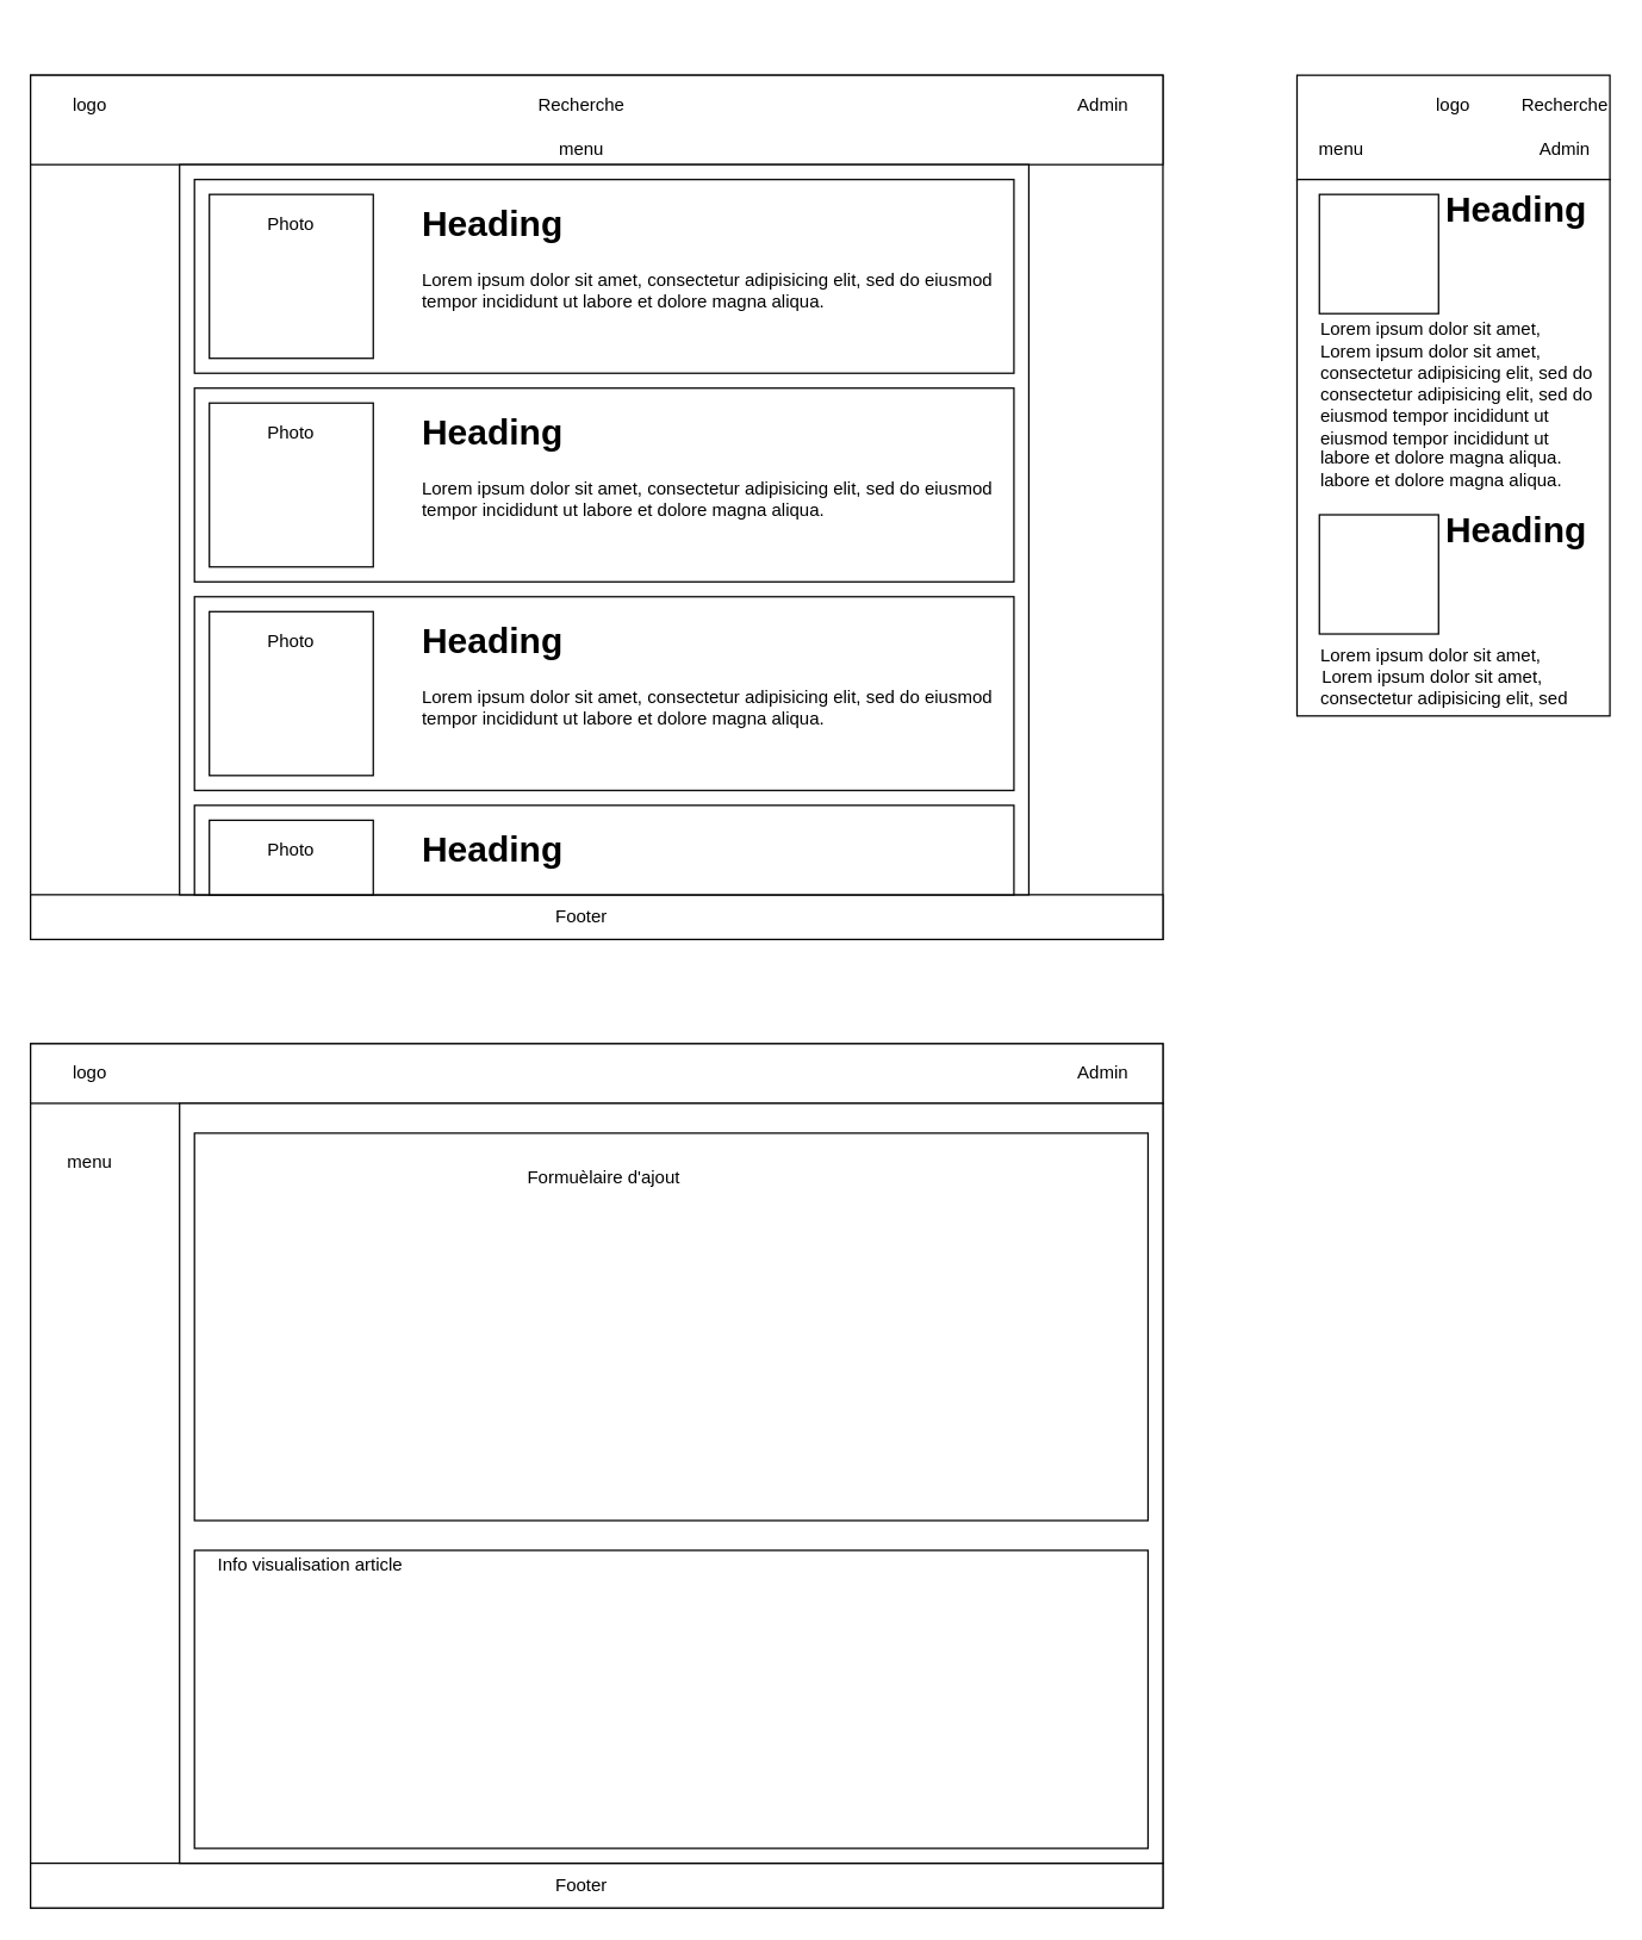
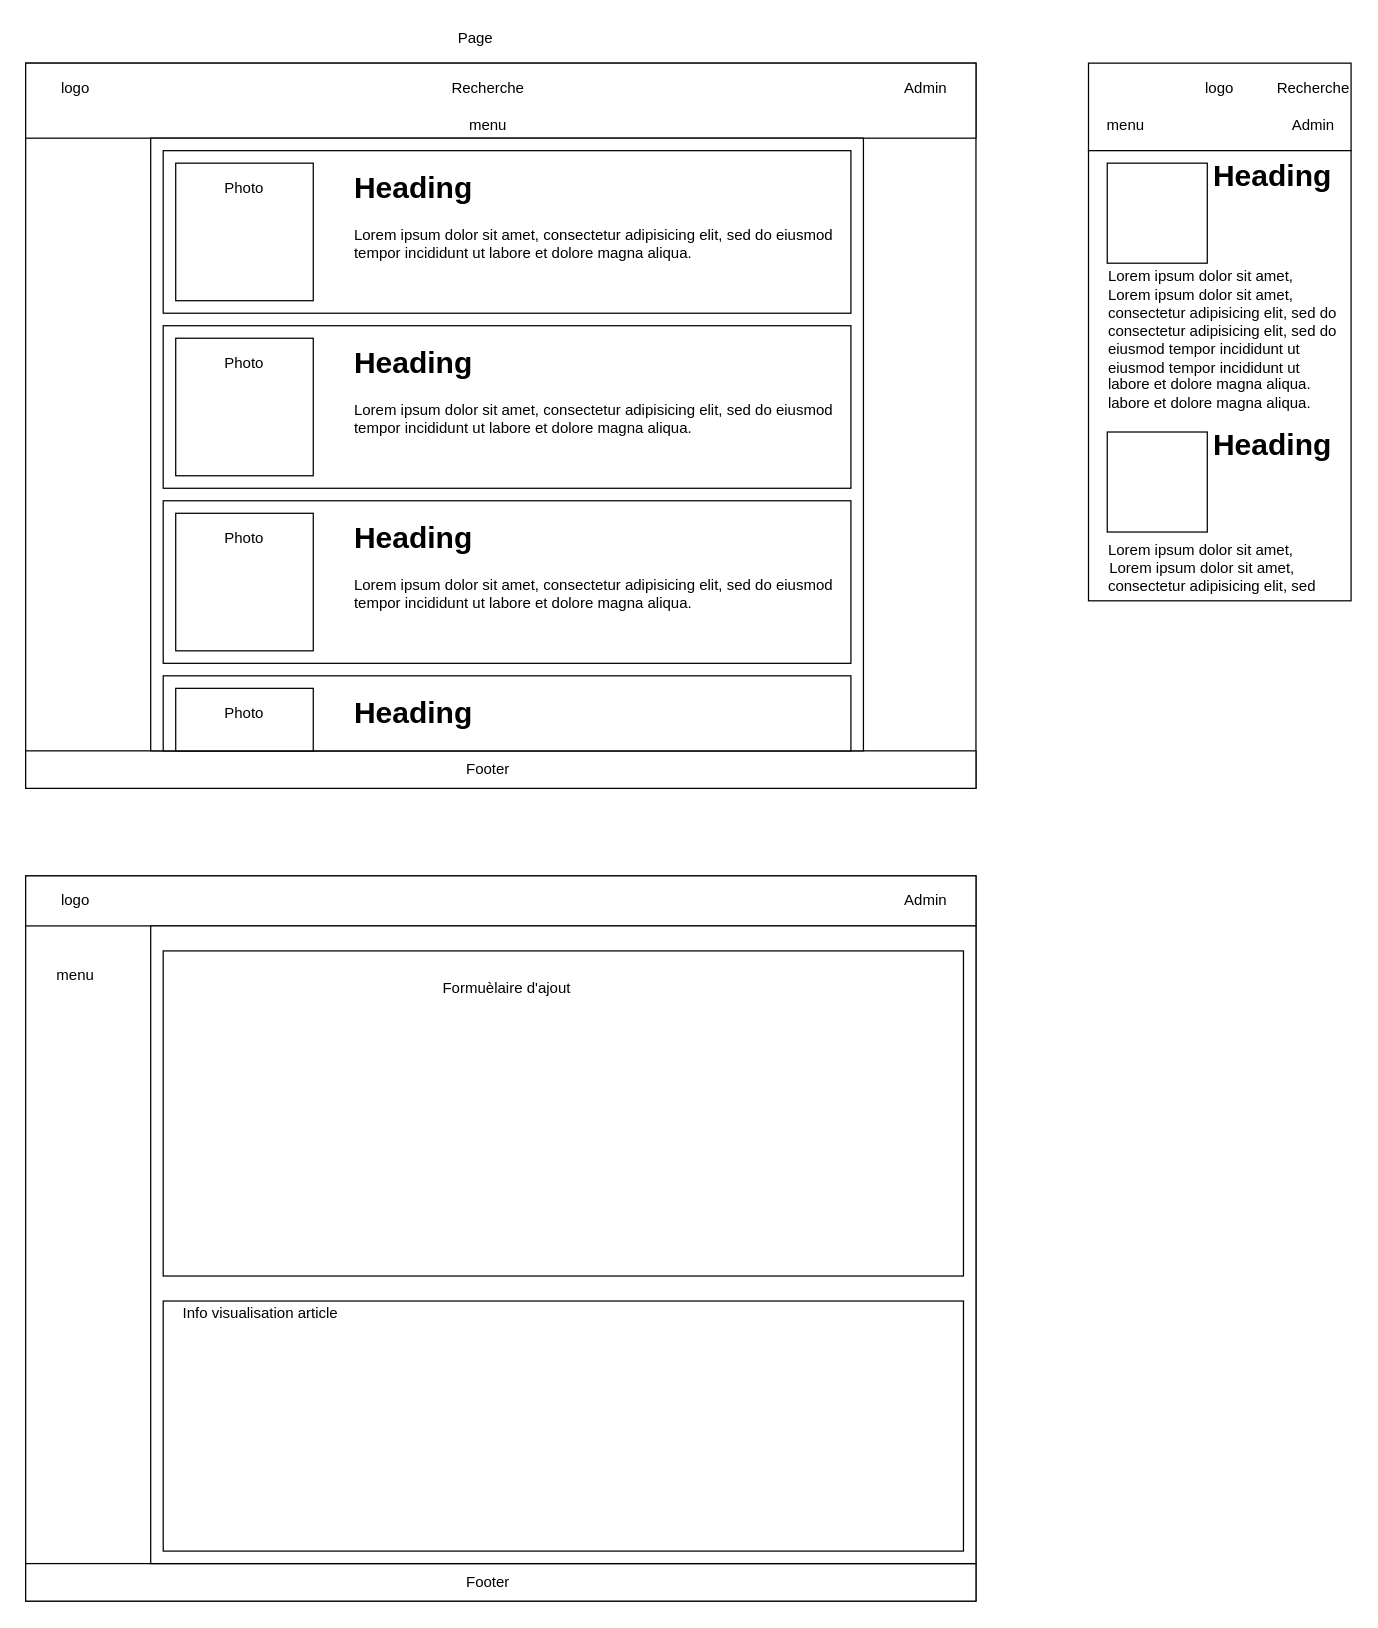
  <mxCell id="0" />
  <mxCell id="1" parent="0" />
  <mxCell id="2" value="" style="rounded=0;whiteSpace=wrap;html=1;" vertex="1" parent="1"><mxGeometry x="20" y="50" width="760" height="580" as="geometry" /></mxCell>
  <mxCell id="3" value="" style="rounded=0;whiteSpace=wrap;html=1;" vertex="1" parent="1"><mxGeometry x="20" y="600" width="760" height="30" as="geometry" /></mxCell>
  <mxCell id="4" value="" style="rounded=0;whiteSpace=wrap;html=1;" vertex="1" parent="1"><mxGeometry x="20" y="50" width="760" height="60" as="geometry" /></mxCell>
  <mxCell id="5" value="" style="rounded=0;whiteSpace=wrap;html=1;" vertex="1" parent="1"><mxGeometry x="120" y="110" width="570" height="490" as="geometry" /></mxCell>
  <mxCell id="6" value="" style="rounded=0;whiteSpace=wrap;html=1;" vertex="1" parent="1"><mxGeometry x="130" y="120" width="550" height="130" as="geometry" /></mxCell>
  <mxCell id="7" value="&lt;h1&gt;Heading&lt;/h1&gt;&lt;p&gt;Lorem ipsum dolor sit amet, consectetur adipisicing elit, sed do eiusmod tempor incididunt ut labore et dolore magna aliqua.&lt;/p&gt;" style="text;html=1;strokeColor=none;fillColor=none;spacing=5;spacingTop=-20;whiteSpace=wrap;overflow=hidden;rounded=0;" vertex="1" parent="1"><mxGeometry x="278" y="130" width="402" height="120" as="geometry" /></mxCell>
  <mxCell id="8" value="" style="whiteSpace=wrap;html=1;aspect=fixed;" vertex="1" parent="1"><mxGeometry x="140" y="130" width="110" height="110" as="geometry" /></mxCell>
  <mxCell id="9" value="menu" style="text;html=1;strokeColor=none;fillColor=none;align=center;verticalAlign=middle;whiteSpace=wrap;rounded=0;" vertex="1" parent="1"><mxGeometry x="370" y="90" width="40" height="20" as="geometry" /></mxCell>
  <mxCell id="10" value="logo" style="text;html=1;strokeColor=none;fillColor=none;align=center;verticalAlign=middle;whiteSpace=wrap;rounded=0;" vertex="1" parent="1"><mxGeometry x="40" y="60" width="40" height="20" as="geometry" /></mxCell>
  <mxCell id="11" value="Recherche" style="text;html=1;strokeColor=none;fillColor=none;align=center;verticalAlign=middle;whiteSpace=wrap;rounded=0;" vertex="1" parent="1"><mxGeometry x="370" y="60" width="40" height="20" as="geometry" /></mxCell>
  <mxCell id="12" value="Admin&lt;span style=&quot;color: rgba(0 , 0 , 0 , 0) ; font-family: monospace ; font-size: 0px&quot;&gt;%3CmxGraphModel%3E%3Croot%3E%3CmxCell%20id%3D%220%22%2F%3E%3CmxCell%20id%3D%221%22%20parent%3D%220%22%2F%3E%3CmxCell%20id%3D%222%22%20value%3D%22logo%22%20style%3D%22text%3Bhtml%3D1%3BstrokeColor%3Dnone%3BfillColor%3Dnone%3Balign%3Dcenter%3BverticalAlign%3Dmiddle%3BwhiteSpace%3Dwrap%3Brounded%3D0%3B%22%20vertex%3D%221%22%20parent%3D%221%22%3E%3CmxGeometry%20x%3D%2260%22%20y%3D%2250%22%20width%3D%2240%22%20height%3D%2220%22%20as%3D%22geometry%22%2F%3E%3C%2FmxCell%3E%3C%2Froot%3E%3C%2FmxGraphModel%3E&lt;/span&gt;" style="text;html=1;strokeColor=none;fillColor=none;align=center;verticalAlign=middle;whiteSpace=wrap;rounded=0;" vertex="1" parent="1"><mxGeometry x="720" y="60" width="40" height="20" as="geometry" /></mxCell>
  <mxCell id="13" value="Footer&lt;span style=&quot;color: rgba(0 , 0 , 0 , 0) ; font-family: monospace ; font-size: 0px&quot;&gt;%3CmxGraphModel%3E%3Croot%3E%3CmxCell%20id%3D%220%22%2F%3E%3CmxCell%20id%3D%221%22%20parent%3D%220%22%2F%3E%3CmxCell%20id%3D%222%22%20value%3D%22logo%22%20style%3D%22text%3Bhtml%3D1%3BstrokeColor%3Dnone%3BfillColor%3Dnone%3Balign%3Dcenter%3BverticalAlign%3Dmiddle%3BwhiteSpace%3Dwrap%3Brounded%3D0%3B%22%20vertex%3D%221%22%20parent%3D%221%22%3E%3CmxGeometry%20x%3D%2260%22%20y%3D%2250%22%20width%3D%2240%22%20height%3D%2220%22%20as%3D%22geometry%22%2F%3E%3C%2FmxCell%3E%3C%2Froot%3E%3C%2FmxGraphModel%3E&lt;/span&gt;" style="text;html=1;strokeColor=none;fillColor=none;align=center;verticalAlign=middle;whiteSpace=wrap;rounded=0;" vertex="1" parent="1"><mxGeometry x="370" y="605" width="40" height="20" as="geometry" /></mxCell>
  <mxCell id="14" value="Photo" style="text;html=1;strokeColor=none;fillColor=none;align=center;verticalAlign=middle;whiteSpace=wrap;rounded=0;" vertex="1" parent="1"><mxGeometry x="175" y="140" width="40" height="20" as="geometry" /></mxCell>
  <mxCell id="15" value="" style="rounded=0;whiteSpace=wrap;html=1;" vertex="1" parent="1"><mxGeometry x="130" y="260" width="550" height="130" as="geometry" /></mxCell>
  <mxCell id="16" value="&lt;h1&gt;Heading&lt;/h1&gt;&lt;p&gt;Lorem ipsum dolor sit amet, consectetur adipisicing elit, sed do eiusmod tempor incididunt ut labore et dolore magna aliqua.&lt;/p&gt;" style="text;html=1;strokeColor=none;fillColor=none;spacing=5;spacingTop=-20;whiteSpace=wrap;overflow=hidden;rounded=0;" vertex="1" parent="1"><mxGeometry x="278" y="270" width="402" height="120" as="geometry" /></mxCell>
  <mxCell id="17" value="" style="whiteSpace=wrap;html=1;aspect=fixed;" vertex="1" parent="1"><mxGeometry x="140" y="270" width="110" height="110" as="geometry" /></mxCell>
  <mxCell id="18" value="Photo" style="text;html=1;strokeColor=none;fillColor=none;align=center;verticalAlign=middle;whiteSpace=wrap;rounded=0;" vertex="1" parent="1"><mxGeometry x="175" y="280" width="40" height="20" as="geometry" /></mxCell>
  <mxCell id="19" value="" style="rounded=0;whiteSpace=wrap;html=1;" vertex="1" parent="1"><mxGeometry x="130" y="400" width="550" height="130" as="geometry" /></mxCell>
  <mxCell id="20" value="&lt;h1&gt;Heading&lt;/h1&gt;&lt;p&gt;Lorem ipsum dolor sit amet, consectetur adipisicing elit, sed do eiusmod tempor incididunt ut labore et dolore magna aliqua.&lt;/p&gt;" style="text;html=1;strokeColor=none;fillColor=none;spacing=5;spacingTop=-20;whiteSpace=wrap;overflow=hidden;rounded=0;" vertex="1" parent="1"><mxGeometry x="278" y="410" width="402" height="120" as="geometry" /></mxCell>
  <mxCell id="21" value="" style="whiteSpace=wrap;html=1;aspect=fixed;" vertex="1" parent="1"><mxGeometry x="140" y="410" width="110" height="110" as="geometry" /></mxCell>
  <mxCell id="22" value="Photo" style="text;html=1;strokeColor=none;fillColor=none;align=center;verticalAlign=middle;whiteSpace=wrap;rounded=0;" vertex="1" parent="1"><mxGeometry x="175" y="420" width="40" height="20" as="geometry" /></mxCell>
  <mxCell id="23" value="" style="rounded=0;whiteSpace=wrap;html=1;" vertex="1" parent="1"><mxGeometry x="130" y="540" width="550" height="60" as="geometry" /></mxCell>
  <mxCell id="24" value="&lt;h1&gt;Heading&lt;/h1&gt;&lt;p&gt;Lorem ipsum dolor sit amet, consectetur adipisicing elit, sed do eiusmod tempor incididunt ut labore et dolore magna aliqua.&lt;/p&gt;" style="text;html=1;strokeColor=none;fillColor=none;spacing=5;spacingTop=-20;whiteSpace=wrap;overflow=hidden;rounded=0;" vertex="1" parent="1"><mxGeometry x="278" y="550" width="402" height="50" as="geometry" /></mxCell>
  <mxCell id="25" value="" style="rounded=0;whiteSpace=wrap;html=1;" vertex="1" parent="1"><mxGeometry x="140" y="550" width="110" height="50" as="geometry" /></mxCell>
  <mxCell id="26" value="Photo" style="text;html=1;strokeColor=none;fillColor=none;align=center;verticalAlign=middle;whiteSpace=wrap;rounded=0;" vertex="1" parent="1"><mxGeometry x="175" y="560" width="40" height="20" as="geometry" /></mxCell>
+ <mxCell id="27" value="Page" style="text;html=1;strokeColor=none;fillColor=none;align=center;verticalAlign=middle;whiteSpace=wrap;rounded=0;" vertex="1" parent="1"><mxGeometry x="360" y="20" width="40" height="20" as="geometry" /></mxCell>
  <mxCell id="28" value="" style="rounded=0;whiteSpace=wrap;html=1;" vertex="1" parent="1"><mxGeometry x="20" y="700" width="760" height="580" as="geometry" /></mxCell>
  <mxCell id="29" value="" style="rounded=0;whiteSpace=wrap;html=1;" vertex="1" parent="1"><mxGeometry x="20" y="1250" width="760" height="30" as="geometry" /></mxCell>
  <mxCell id="30" value="" style="rounded=0;whiteSpace=wrap;html=1;" vertex="1" parent="1"><mxGeometry x="20" y="700" width="760" height="40" as="geometry" /></mxCell>
  <mxCell id="31" value="" style="rounded=0;whiteSpace=wrap;html=1;" vertex="1" parent="1"><mxGeometry x="120" y="740" width="660" height="510" as="geometry" /></mxCell>
  <mxCell id="32" value="menu" style="text;html=1;strokeColor=none;fillColor=none;align=center;verticalAlign=middle;whiteSpace=wrap;rounded=0;" vertex="1" parent="1"><mxGeometry x="40" y="770" width="40" height="20" as="geometry" /></mxCell>
  <mxCell id="33" value="logo" style="text;html=1;strokeColor=none;fillColor=none;align=center;verticalAlign=middle;whiteSpace=wrap;rounded=0;" vertex="1" parent="1"><mxGeometry x="40" y="710" width="40" height="20" as="geometry" /></mxCell>
  <mxCell id="34" value="Admin&lt;span style=&quot;color: rgba(0 , 0 , 0 , 0) ; font-family: monospace ; font-size: 0px&quot;&gt;%3CmxGraphModel%3E%3Croot%3E%3CmxCell%20id%3D%220%22%2F%3E%3CmxCell%20id%3D%221%22%20parent%3D%220%22%2F%3E%3CmxCell%20id%3D%222%22%20value%3D%22logo%22%20style%3D%22text%3Bhtml%3D1%3BstrokeColor%3Dnone%3BfillColor%3Dnone%3Balign%3Dcenter%3BverticalAlign%3Dmiddle%3BwhiteSpace%3Dwrap%3Brounded%3D0%3B%22%20vertex%3D%221%22%20parent%3D%221%22%3E%3CmxGeometry%20x%3D%2260%22%20y%3D%2250%22%20width%3D%2240%22%20height%3D%2220%22%20as%3D%22geometry%22%2F%3E%3C%2FmxCell%3E%3C%2Froot%3E%3C%2FmxGraphModel%3E&lt;/span&gt;" style="text;html=1;strokeColor=none;fillColor=none;align=center;verticalAlign=middle;whiteSpace=wrap;rounded=0;" vertex="1" parent="1"><mxGeometry x="720" y="710" width="40" height="20" as="geometry" /></mxCell>
  <mxCell id="35" value="Footer&lt;span style=&quot;color: rgba(0 , 0 , 0 , 0) ; font-family: monospace ; font-size: 0px&quot;&gt;%3CmxGraphModel%3E%3Croot%3E%3CmxCell%20id%3D%220%22%2F%3E%3CmxCell%20id%3D%221%22%20parent%3D%220%22%2F%3E%3CmxCell%20id%3D%222%22%20value%3D%22logo%22%20style%3D%22text%3Bhtml%3D1%3BstrokeColor%3Dnone%3BfillColor%3Dnone%3Balign%3Dcenter%3BverticalAlign%3Dmiddle%3BwhiteSpace%3Dwrap%3Brounded%3D0%3B%22%20vertex%3D%221%22%20parent%3D%221%22%3E%3CmxGeometry%20x%3D%2260%22%20y%3D%2250%22%20width%3D%2240%22%20height%3D%2220%22%20as%3D%22geometry%22%2F%3E%3C%2FmxCell%3E%3C%2Froot%3E%3C%2FmxGraphModel%3E&lt;/span&gt;" style="text;html=1;strokeColor=none;fillColor=none;align=center;verticalAlign=middle;whiteSpace=wrap;rounded=0;" vertex="1" parent="1"><mxGeometry x="370" y="1255" width="40" height="20" as="geometry" /></mxCell>
  <mxCell id="36" value="" style="rounded=0;whiteSpace=wrap;html=1;" vertex="1" parent="1"><mxGeometry x="130" y="760" width="640" height="260" as="geometry" /></mxCell>
  <mxCell id="37" value="Formuèlaire d'ajout" style="text;html=1;strokeColor=none;fillColor=none;align=center;verticalAlign=middle;whiteSpace=wrap;rounded=0;" vertex="1" parent="1"><mxGeometry x="327" y="780" width="156" height="20" as="geometry" /></mxCell>
  <mxCell id="38" value="" style="rounded=0;whiteSpace=wrap;html=1;" vertex="1" parent="1"><mxGeometry x="130" y="1040" width="640" height="200" as="geometry" /></mxCell>
  <mxCell id="39" value="Info visualisation article" style="text;html=1;strokeColor=none;fillColor=none;align=center;verticalAlign=middle;whiteSpace=wrap;rounded=0;" vertex="1" parent="1"><mxGeometry x="130" y="1040" width="156" height="20" as="geometry" /></mxCell>
  <mxCell id="40" value="" style="rounded=0;whiteSpace=wrap;html=1;" vertex="1" parent="1"><mxGeometry x="870" y="50" width="210" height="70" as="geometry" /></mxCell>
  <mxCell id="41" value="logo" style="text;html=1;strokeColor=none;fillColor=none;align=center;verticalAlign=middle;whiteSpace=wrap;rounded=0;" vertex="1" parent="1"><mxGeometry x="955" y="60" width="40" height="20" as="geometry" /></mxCell>
  <mxCell id="42" value="menu" style="text;html=1;strokeColor=none;fillColor=none;align=center;verticalAlign=middle;whiteSpace=wrap;rounded=0;" vertex="1" parent="1"><mxGeometry x="880" y="90" width="40" height="20" as="geometry" /></mxCell>
  <mxCell id="43" value="Admin&lt;span style=&quot;color: rgba(0 , 0 , 0 , 0) ; font-family: monospace ; font-size: 0px&quot;&gt;%3CmxGraphModel%3E%3Croot%3E%3CmxCell%20id%3D%220%22%2F%3E%3CmxCell%20id%3D%221%22%20parent%3D%220%22%2F%3E%3CmxCell%20id%3D%222%22%20value%3D%22logo%22%20style%3D%22text%3Bhtml%3D1%3BstrokeColor%3Dnone%3BfillColor%3Dnone%3Balign%3Dcenter%3BverticalAlign%3Dmiddle%3BwhiteSpace%3Dwrap%3Brounded%3D0%3B%22%20vertex%3D%221%22%20parent%3D%221%22%3E%3CmxGeometry%20x%3D%2260%22%20y%3D%2250%22%20width%3D%2240%22%20height%3D%2220%22%20as%3D%22geometry%22%2F%3E%3C%2FmxCell%3E%3C%2Froot%3E%3C%2FmxGraphModel%3E&lt;/span&gt;" style="text;html=1;strokeColor=none;fillColor=none;align=center;verticalAlign=middle;whiteSpace=wrap;rounded=0;" vertex="1" parent="1"><mxGeometry x="1030" y="90" width="40" height="20" as="geometry" /></mxCell>
  <mxCell id="44" value="" style="rounded=0;whiteSpace=wrap;html=1;" vertex="1" parent="1"><mxGeometry x="870" y="120" width="210" height="360" as="geometry" /></mxCell>
  <mxCell id="45" value="&lt;h1&gt;Heading&lt;/h1&gt;&lt;p&gt;Lorem ipsum dolor sit amet, consectetur adipisicing elit, sed do eiusmod tempor incididunt ut labore et dolore magna aliqua.&lt;/p&gt;" style="text;html=1;strokeColor=none;fillColor=none;spacing=5;spacingTop=-20;whiteSpace=wrap;overflow=hidden;rounded=0;" vertex="1" parent="1"><mxGeometry x="965" y="121" width="115" height="40" as="geometry" /></mxCell>
  <mxCell id="46" value="" style="whiteSpace=wrap;html=1;aspect=fixed;" vertex="1" parent="1"><mxGeometry x="885" y="130" width="80" height="80" as="geometry" /></mxCell>
  <mxCell id="47" value="&lt;h1 style=&quot;text-align: left&quot;&gt;&lt;span style=&quot;font-weight: normal ; line-height: 16.8px&quot;&gt;&lt;font style=&quot;font-size: 12px ; line-height: 50%&quot;&gt;Lorem ipsum dolor sit amet, consectetur adipisicing elit, sed do eiusmod tempor incididunt ut labore et dolore magna aliqua.&lt;/font&gt;&lt;/span&gt;&lt;/h1&gt;" style="text;html=1;strokeColor=none;fillColor=none;align=center;verticalAlign=middle;whiteSpace=wrap;rounded=0;" vertex="1" parent="1"><mxGeometry x="885" y="210" width="185" height="100" as="geometry" /></mxCell>
  <mxCell id="48" value="&lt;h1 style=&quot;text-align: left&quot;&gt;&lt;span style=&quot;font-weight: normal ; line-height: 16.8px&quot;&gt;&lt;font style=&quot;font-size: 12px ; line-height: 50%&quot;&gt;Lorem ipsum dolor sit amet, consectetur adipisicing elit, sed do eiusmod tempor incididunt ut labore et dolore magna aliqua.&lt;/font&gt;&lt;/span&gt;&lt;/h1&gt;" style="text;html=1;strokeColor=none;fillColor=none;align=center;verticalAlign=middle;whiteSpace=wrap;rounded=0;" vertex="1" parent="1"><mxGeometry x="885" y="225" width="185" height="100" as="geometry" /></mxCell>
  <mxCell id="49" value="&lt;h1&gt;Heading&lt;/h1&gt;&lt;p&gt;Lorem ipsum dolor sit amet, consectetur adipisicing elit, sed do eiusmod tempor incididunt ut labore et dolore magna aliqua.&lt;/p&gt;" style="text;html=1;strokeColor=none;fillColor=none;spacing=5;spacingTop=-20;whiteSpace=wrap;overflow=hidden;rounded=0;" vertex="1" parent="1"><mxGeometry x="965" y="336" width="115" height="40" as="geometry" /></mxCell>
  <mxCell id="50" value="" style="whiteSpace=wrap;html=1;aspect=fixed;" vertex="1" parent="1"><mxGeometry x="885" y="345" width="80" height="80" as="geometry" /></mxCell>
  <mxCell id="51" value="&lt;h1 style=&quot;text-align: left&quot;&gt;&lt;span style=&quot;font-weight: normal ; line-height: 16.8px&quot;&gt;&lt;font style=&quot;font-size: 12px ; line-height: 50%&quot;&gt;Lorem ipsum dolor sit amet, consectetur adipisicing elit, sed&amp;nbsp;&lt;/font&gt;&lt;/span&gt;&lt;/h1&gt;" style="text;html=1;strokeColor=none;fillColor=none;align=center;verticalAlign=middle;whiteSpace=wrap;rounded=0;" vertex="1" parent="1"><mxGeometry x="885" y="427" width="185" height="45" as="geometry" /></mxCell>
  <mxCell id="52" value="&lt;h1&gt;&lt;span style=&quot;font-weight: normal ; line-height: 16.8px&quot;&gt;&lt;font style=&quot;font-size: 12px ; line-height: 50%&quot;&gt;Lorem ipsum dolor sit amet,&amp;nbsp;&lt;/font&gt;&lt;/span&gt;&lt;/h1&gt;" style="text;html=1;strokeColor=none;fillColor=none;align=left;verticalAlign=middle;whiteSpace=wrap;rounded=0;" vertex="1" parent="1"><mxGeometry x="885" y="440" width="185" height="20" as="geometry" /></mxCell>
  <mxCell id="53" value="Recherche" style="text;html=1;strokeColor=none;fillColor=none;align=center;verticalAlign=middle;whiteSpace=wrap;rounded=0;" vertex="1" parent="1"><mxGeometry x="1030" y="60" width="40" height="20" as="geometry" /></mxCell>
